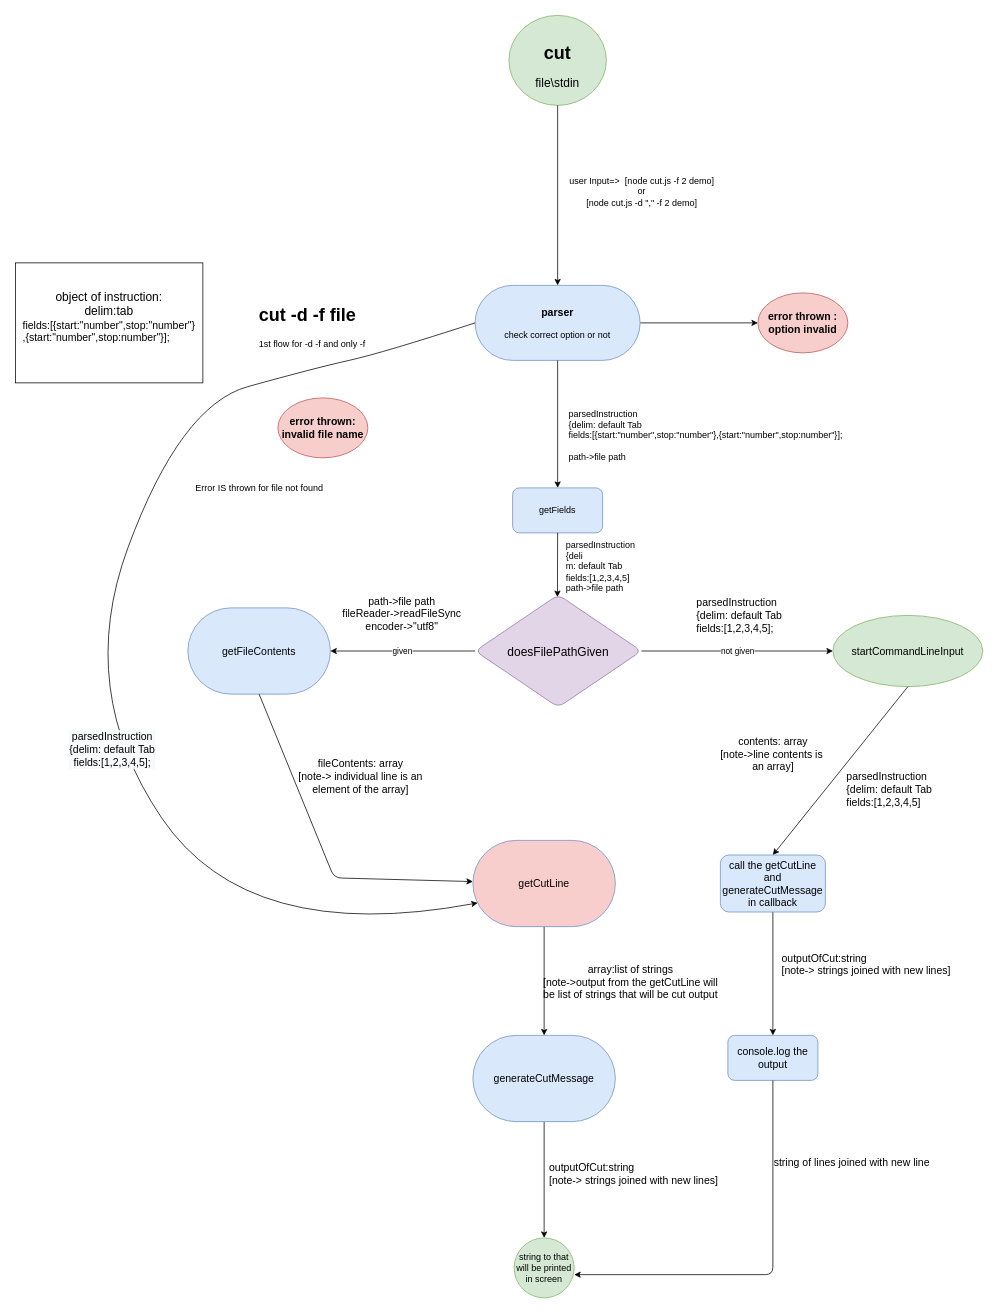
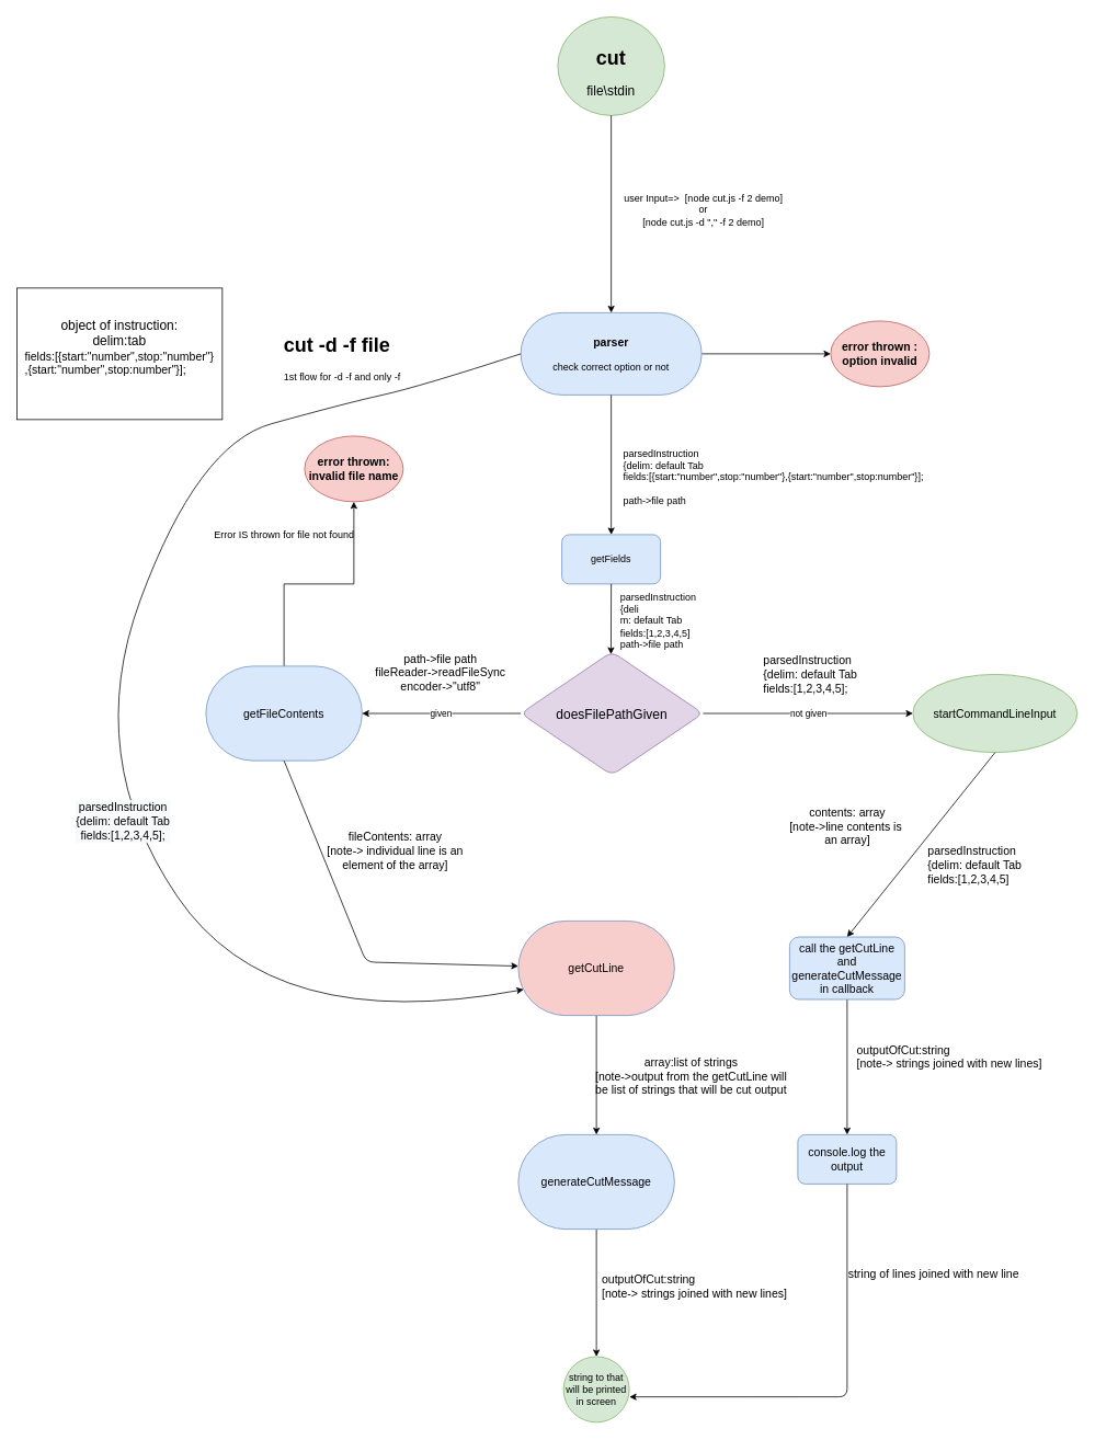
  <mxCell id="0" />
  <mxCell id="1" parent="0" />
  <mxCell id="2" value="&lt;h1&gt;cut&lt;/h1&gt;&lt;div style=&quot;font-size: 16px&quot;&gt;file\stdin&lt;/div&gt;" style="ellipse;whiteSpace=wrap;html=1;fillColor=#d5e8d4;strokeColor=#82b366;" parent="1" vertex="1"><mxGeometry x="678" y="20" width="130" height="120" as="geometry" /></mxCell>
  <mxCell id="3" value="" style="edgeStyle=orthogonalEdgeStyle;rounded=0;orthogonalLoop=1;jettySize=auto;html=1;entryX=0;entryY=0.5;entryDx=0;entryDy=0;" parent="1" source="4" target="7" edge="1"><mxGeometry relative="1" as="geometry"><mxPoint x="930" y="620" as="targetPoint" /></mxGeometry></mxCell>
  <mxCell id="4" value="&lt;h3&gt;parser&lt;/h3&gt;&lt;div&gt;check correct option or not&lt;/div&gt;&lt;div&gt;&lt;br&gt;&lt;/div&gt;" style="rounded=1;whiteSpace=wrap;html=1;fillColor=#dae8fc;strokeColor=#6c8ebf;arcSize=50;" parent="1" vertex="1"><mxGeometry x="633" y="380" width="220" height="100" as="geometry" /></mxCell>
  <mxCell id="5" value="" style="endArrow=classic;html=1;exitX=0.5;exitY=1;exitDx=0;exitDy=0;entryX=0.5;entryY=0;entryDx=0;entryDy=0;" parent="1" source="2" target="4" edge="1"><mxGeometry width="50" height="50" relative="1" as="geometry"><mxPoint x="710" y="570" as="sourcePoint" /><mxPoint x="760" y="520" as="targetPoint" /></mxGeometry></mxCell>
  <mxCell id="6" value="&lt;h1&gt;cut -d -f file&lt;/h1&gt;&lt;div&gt;1st flow for -d -f and only -f&amp;nbsp;&lt;/div&gt;" style="text;html=1;strokeColor=none;fillColor=none;spacing=5;spacingTop=-20;whiteSpace=wrap;overflow=hidden;rounded=0;" parent="1" vertex="1"><mxGeometry x="340" y="400" width="190" height="120" as="geometry" /></mxCell>
  <mxCell id="7" value="&lt;h3&gt;error thrown : option invalid&lt;/h3&gt;" style="ellipse;whiteSpace=wrap;html=1;fillColor=#f8cecc;strokeColor=#b85450;" parent="1" vertex="1"><mxGeometry x="1010" y="390" width="120" height="80" as="geometry" /></mxCell>
  <mxCell id="8" value="not given" style="edgeStyle=orthogonalEdgeStyle;rounded=0;orthogonalLoop=1;jettySize=auto;html=1;" parent="1" source="9" target="18" edge="1"><mxGeometry relative="1" as="geometry"><mxPoint x="940" y="825" as="targetPoint" /></mxGeometry></mxCell>
  <mxCell id="9" value="&lt;span style=&quot;font-size: 16px&quot;&gt;doesFilePathGiven&lt;/span&gt;" style="rhombus;whiteSpace=wrap;html=1;rounded=1;shadow=0;glass=0;comic=0;fillColor=#e1d5e7;strokeColor=#9673a6;" parent="1" vertex="1"><mxGeometry x="633" y="792.5" width="221.75" height="150" as="geometry" /></mxCell>
  <mxCell id="10" value="given" style="endArrow=classic;html=1;exitX=0;exitY=0.5;exitDx=0;exitDy=0;entryX=1;entryY=0.5;entryDx=0;entryDy=0;" parent="1" source="9" target="12" edge="1"><mxGeometry width="50" height="50" relative="1" as="geometry"><mxPoint x="570" y="835" as="sourcePoint" /><mxPoint x="540" y="825" as="targetPoint" /></mxGeometry></mxCell>
+ <mxCell id="11" value="" style="edgeStyle=orthogonalEdgeStyle;rounded=0;orthogonalLoop=1;jettySize=auto;html=1;entryX=0.5;entryY=1;entryDx=0;entryDy=0;" parent="1" source="12" target="25" edge="1"><mxGeometry relative="1" as="geometry"><mxPoint x="445" y="708.75" as="targetPoint" /></mxGeometry></mxCell>
  <mxCell id="12" value="&lt;font style=&quot;font-size: 14px&quot;&gt;getFileContents&lt;/font&gt;" style="rounded=1;whiteSpace=wrap;html=1;fillColor=#dae8fc;strokeColor=#6c8ebf;arcSize=50;" parent="1" vertex="1"><mxGeometry x="250" y="810" width="190" height="115" as="geometry" /></mxCell>
  <mxCell id="13" value="" style="edgeStyle=orthogonalEdgeStyle;rounded=0;orthogonalLoop=1;jettySize=auto;html=1;" parent="1" source="14" target="16" edge="1"><mxGeometry relative="1" as="geometry" /></mxCell>
  <mxCell id="14" value="&lt;font style=&quot;font-size: 14px&quot;&gt;getCutLine&lt;/font&gt;" style="rounded=1;whiteSpace=wrap;html=1;fillColor=#f8cecc;strokeColor=#6c8ebf;arcSize=50;" parent="1" vertex="1"><mxGeometry x="630" y="1120" width="190" height="115" as="geometry" /></mxCell>
  <mxCell id="15" value="" style="edgeStyle=orthogonalEdgeStyle;rounded=0;orthogonalLoop=1;jettySize=auto;html=1;entryX=0.5;entryY=0;entryDx=0;entryDy=0;" parent="1" source="16" target="26" edge="1"><mxGeometry relative="1" as="geometry"><mxPoint x="725" y="1510" as="targetPoint" /></mxGeometry></mxCell>
  <mxCell id="16" value="&lt;font style=&quot;font-size: 14px&quot;&gt;generateCutMessage&lt;/font&gt;" style="rounded=1;whiteSpace=wrap;html=1;fillColor=#dae8fc;strokeColor=#6c8ebf;arcSize=50;" parent="1" vertex="1"><mxGeometry x="630" y="1380" width="190" height="115" as="geometry" /></mxCell>
  <mxCell id="17" value="" style="endArrow=classic;html=1;fontSize=14;exitX=0.5;exitY=1;exitDx=0;exitDy=0;" parent="1" source="12" target="14" edge="1"><mxGeometry width="50" height="50" relative="1" as="geometry"><mxPoint x="340" y="1310" as="sourcePoint" /><mxPoint x="390" y="1260" as="targetPoint" /><Array as="points"><mxPoint x="445" y="1170" /></Array></mxGeometry></mxCell>
  <mxCell id="18" value="&lt;font style=&quot;font-size: 14px&quot;&gt;startCommandLineInput&lt;/font&gt;" style="ellipse;whiteSpace=wrap;html=1;fillColor=#d5e8d4;strokeColor=#82b366;" parent="1" vertex="1"><mxGeometry x="1110" y="820" width="200" height="95" as="geometry" /></mxCell>
  <mxCell id="19" value="&lt;div style=&quot;background-color: rgb(248 , 249 , 250)&quot;&gt;&lt;font style=&quot;font-size: 14px&quot;&gt;parsedInstruction&lt;/font&gt;&lt;/div&gt;&lt;div style=&quot;background-color: rgb(248 , 249 , 250)&quot;&gt;&lt;font style=&quot;font-size: 14px&quot;&gt;{delim: default Tab&lt;/font&gt;&lt;/div&gt;&lt;div style=&quot;background-color: rgb(248 , 249 , 250)&quot;&gt;&lt;font style=&quot;font-size: 14px&quot;&gt;fields:[1,2,3,4,5];&lt;/font&gt;&lt;/div&gt;" style="curved=1;endArrow=classic;html=1;fontSize=14;entryX=0.034;entryY=0.725;entryDx=0;entryDy=0;exitX=0;exitY=0.5;exitDx=0;exitDy=0;entryPerimeter=0;align=center;" parent="1" source="4" target="14" edge="1"><mxGeometry x="0.182" y="-3" width="50" height="50" relative="1" as="geometry"><mxPoint x="340" y="1310" as="sourcePoint" /><mxPoint x="390" y="1260" as="targetPoint" /><Array as="points"><mxPoint x="510" y="470" /><mxPoint x="420" y="490" /><mxPoint x="240" y="540" /><mxPoint x="100" y="920" /><mxPoint y="1260" x="330" /></Array><mxPoint x="-1" as="offset" /></mxGeometry></mxCell>
  <mxCell id="20" value="&lt;font style=&quot;font-size: 16px&quot;&gt;object of instruction:&lt;br&gt;delim:tab&lt;br&gt;&lt;/font&gt;&lt;div style=&quot;text-align: left ; font-size: 14px&quot;&gt;&lt;font style=&quot;font-size: 14px&quot;&gt;fields:[{start:&quot;number&quot;,stop:&quot;number&quot;}&lt;/font&gt;&lt;/div&gt;&lt;div style=&quot;text-align: left ; font-size: 14px&quot;&gt;&lt;font style=&quot;font-size: 14px&quot;&gt;,{start:&quot;number&quot;,stop:number&quot;}];&lt;/font&gt;&lt;/div&gt;&lt;div style=&quot;font-size: 14px&quot;&gt;&lt;br style=&quot;white-space: nowrap&quot;&gt;&lt;/div&gt;" style="rounded=0;whiteSpace=wrap;html=1;" parent="1" vertex="1"><mxGeometry x="20" y="350" width="250" height="160" as="geometry" /></mxCell>
  <mxCell id="21" value="" style="endArrow=classic;html=1;exitX=0.5;exitY=1;exitDx=0;exitDy=0;entryX=0.5;entryY=0;entryDx=0;entryDy=0;" parent="1" source="18" target="23" edge="1"><mxGeometry width="50" height="50" relative="1" as="geometry"><mxPoint x="1000" y="1000" as="sourcePoint" /><mxPoint x="1030" y="960" as="targetPoint" /></mxGeometry></mxCell>
  <mxCell id="22" value="" style="edgeStyle=orthogonalEdgeStyle;rounded=0;orthogonalLoop=1;jettySize=auto;html=1;" parent="1" source="23" target="24" edge="1"><mxGeometry relative="1" as="geometry" /></mxCell>
  <mxCell id="23" value="&lt;font style=&quot;font-size: 14px&quot;&gt;call the getCutLine and generateCutMessage in callback&lt;/font&gt;" style="rounded=1;whiteSpace=wrap;html=1;fillColor=#dae8fc;strokeColor=#6c8ebf;" parent="1" vertex="1"><mxGeometry x="960" y="1139.5" width="140" height="76" as="geometry" /></mxCell>
  <mxCell id="24" value="&lt;font style=&quot;font-size: 14px&quot;&gt;console.log the output&lt;/font&gt;" style="rounded=1;whiteSpace=wrap;html=1;fillColor=#dae8fc;strokeColor=#6c8ebf;" parent="1" vertex="1"><mxGeometry x="970" y="1380" width="120" height="60" as="geometry" /></mxCell>
  <mxCell id="25" value="&lt;font style=&quot;font-size: 14px&quot;&gt;&lt;b&gt;error thrown:&lt;br&gt;invalid file name&lt;/b&gt;&lt;/font&gt;" style="ellipse;whiteSpace=wrap;html=1;fillColor=#f8cecc;strokeColor=#b85450;" parent="1" vertex="1"><mxGeometry x="370" y="530" width="120" height="80" as="geometry" /></mxCell>
  <mxCell id="26" value="string to that will be printed in screen" style="ellipse;whiteSpace=wrap;html=1;aspect=fixed;fillColor=#d5e8d4;strokeColor=#82b366;" parent="1" vertex="1"><mxGeometry x="685" y="1650" width="80" height="80" as="geometry" /></mxCell>
  <mxCell id="27" value="user Input=&amp;gt;&amp;nbsp; [node cut.js -f 2 demo]&lt;br&gt;or&lt;br&gt;[node cut.js -d &quot;,&quot; -f 2 demo]" style="text;html=1;align=center;verticalAlign=middle;resizable=0;points=[];;autosize=1;" parent="1" vertex="1"><mxGeometry x="750" y="230" width="210" height="50" as="geometry" /></mxCell>
  <mxCell id="28" value="&lt;div style=&quot;text-align: left&quot;&gt;&lt;span&gt;parsedInstruction&lt;/span&gt;&lt;/div&gt;&lt;div style=&quot;text-align: left&quot;&gt;&lt;span&gt;{delim: default Tab&lt;/span&gt;&lt;/div&gt;&lt;div style=&quot;text-align: left&quot;&gt;&lt;span&gt;fields:[{start:&quot;number&quot;,stop:&quot;number&quot;},{start:&quot;number&quot;,stop:number&quot;}];&lt;/span&gt;&lt;/div&gt;&lt;div style=&quot;text-align: left&quot;&gt;&lt;span style=&quot;font-size: 12px&quot;&gt;&lt;br&gt;&lt;/span&gt;&lt;/div&gt;&lt;div style=&quot;text-align: left&quot;&gt;&lt;span style=&quot;font-size: 12px&quot;&gt;path-&amp;gt;file path&lt;/span&gt;&lt;/div&gt;" style="text;html=1;align=center;verticalAlign=middle;resizable=0;points=[];;autosize=1;" parent="1" vertex="1"><mxGeometry x="750" y="545" width="380" height="70" as="geometry" /></mxCell>
  <mxCell id="29" value="&lt;font style=&quot;font-size: 14px&quot;&gt;path-&amp;gt;file path&lt;br&gt;fileReader-&amp;gt;readFileSync&lt;br&gt;encoder-&amp;gt;&quot;utf8&quot;&lt;/font&gt;" style="text;html=1;align=center;verticalAlign=middle;resizable=0;points=[];;autosize=1;" parent="1" vertex="1"><mxGeometry x="450" y="792.5" width="170" height="50" as="geometry" /></mxCell>
  <mxCell id="30" value="&lt;div style=&quot;text-align: left ; font-size: 14px&quot;&gt;&lt;font style=&quot;font-size: 14px&quot;&gt;parsedInstruction&lt;/font&gt;&lt;/div&gt;&lt;div style=&quot;text-align: left ; font-size: 14px&quot;&gt;&lt;font style=&quot;font-size: 14px&quot;&gt;{delim: default Tab&lt;/font&gt;&lt;/div&gt;&lt;div style=&quot;text-align: left ; font-size: 14px&quot;&gt;&lt;font style=&quot;font-size: 14px&quot;&gt;fields:[1,2,3,4,5&lt;/font&gt;&lt;span&gt;];&lt;/span&gt;&lt;/div&gt;&lt;div style=&quot;font-size: 14px&quot;&gt;&lt;br&gt;&lt;/div&gt;" style="text;html=1;align=center;verticalAlign=middle;resizable=0;points=[];;autosize=1;" parent="1" vertex="1"><mxGeometry x="920" y="797.5" width="130" height="60" as="geometry" /></mxCell>
  <mxCell id="31" value="&lt;div style=&quot;text-align: left ; font-size: 14px&quot;&gt;&lt;font style=&quot;font-size: 14px&quot;&gt;parsedInstruction&lt;/font&gt;&lt;/div&gt;&lt;div style=&quot;text-align: left ; font-size: 14px&quot;&gt;&lt;font style=&quot;font-size: 14px&quot;&gt;{delim: default Tab&lt;/font&gt;&lt;/div&gt;&lt;div style=&quot;text-align: left ; font-size: 14px&quot;&gt;&lt;font style=&quot;font-size: 14px&quot;&gt;fields:[1,2,3,4,5]&lt;/font&gt;&lt;/div&gt;&lt;div style=&quot;font-size: 14px&quot;&gt;&lt;br&gt;&lt;/div&gt;" style="text;html=1;align=center;verticalAlign=middle;resizable=0;points=[];;autosize=1;" parent="1" vertex="1"><mxGeometry x="1120" y="1030" width="130" height="60" as="geometry" /></mxCell>
  <mxCell id="32" value="Error IS thrown for file not found" style="text;html=1;align=center;verticalAlign=middle;resizable=0;points=[];;autosize=1;" parent="1" vertex="1"><mxGeometry x="250" y="640" width="190" height="20" as="geometry" /></mxCell>
  <mxCell id="33" value="&lt;font style=&quot;font-size: 14px&quot;&gt;fileContents: array&lt;br&gt;[note-&amp;gt; individual line is an&lt;br&gt;element of the array]&lt;/font&gt;" style="text;html=1;align=center;verticalAlign=middle;resizable=0;points=[];;autosize=1;" parent="1" vertex="1"><mxGeometry x="390" y="1010" width="180" height="50" as="geometry" /></mxCell>
  <mxCell id="34" value="&lt;font style=&quot;font-size: 14px&quot;&gt;contents: array&lt;br&gt;[note-&amp;gt;line contents is&amp;nbsp;&lt;br&gt;an array]&lt;/font&gt;" style="text;html=1;align=center;verticalAlign=middle;resizable=0;points=[];;autosize=1;" parent="1" vertex="1"><mxGeometry x="950" y="980" width="160" height="50" as="geometry" /></mxCell>
  <mxCell id="35" value="&lt;font style=&quot;font-size: 14px&quot;&gt;outputOfCut:string&lt;br&gt;[note-&amp;gt; strings joined with new lines]&lt;/font&gt;" style="text;html=1;align=left;verticalAlign=middle;resizable=0;points=[];;autosize=1;" parent="1" vertex="1"><mxGeometry x="1040" y="1270" width="240" height="30" as="geometry" /></mxCell>
  <mxCell id="36" value="&lt;font style=&quot;font-size: 14px&quot;&gt;array:list of strings&lt;br&gt;[note-&amp;gt;output from the getCutLine will &lt;br&gt;be list of strings that will be cut output&lt;/font&gt;" style="text;html=1;align=center;verticalAlign=middle;resizable=0;points=[];;autosize=1;" parent="1" vertex="1"><mxGeometry x="715" y="1284" width="250" height="50" as="geometry" /></mxCell>
  <mxCell id="37" value="&lt;font style=&quot;font-size: 14px&quot;&gt;&lt;span&gt;outputOfCut:string&lt;/span&gt;&lt;br&gt;&lt;span&gt;[note-&amp;gt; strings joined with new lines]&lt;/span&gt;&lt;/font&gt;" style="text;html=1;align=left;verticalAlign=middle;resizable=0;points=[];;autosize=1;" parent="1" vertex="1"><mxGeometry x="730" y="1548.57" width="240" height="30" as="geometry" /></mxCell>
  <mxCell id="38" value="" style="endArrow=classic;html=1;exitX=0.5;exitY=1;exitDx=0;exitDy=0;entryX=1.002;entryY=0.613;entryDx=0;entryDy=0;entryPerimeter=0;" parent="1" source="24" target="26" edge="1"><mxGeometry width="50" height="50" relative="1" as="geometry"><mxPoint x="1040" y="1470" as="sourcePoint" /><mxPoint x="1095" y="1430" as="targetPoint" /><Array as="points"><mxPoint x="1030" y="1699" /></Array></mxGeometry></mxCell>
  <mxCell id="39" value="&lt;font style=&quot;font-size: 14px&quot;&gt;string of lines joined with new line&lt;/font&gt;" style="text;html=1;align=center;verticalAlign=middle;resizable=0;points=[];;autosize=1;" parent="1" vertex="1"><mxGeometry x="1025" y="1540" width="220" height="20" as="geometry" /></mxCell>
  <mxCell id="40" value="getFields" style="rounded=1;whiteSpace=wrap;html=1;fillColor=#dae8fc;strokeColor=#6c8ebf;" parent="1" vertex="1"><mxGeometry x="683" y="650" width="120" height="60" as="geometry" /></mxCell>
  <mxCell id="41" value="" style="endArrow=classic;html=1;exitX=0.5;exitY=1;exitDx=0;exitDy=0;entryX=0.5;entryY=0;entryDx=0;entryDy=0;" parent="1" source="4" target="40" edge="1"><mxGeometry width="50" height="50" relative="1" as="geometry"><mxPoint x="440" y="1800" as="sourcePoint" /><mxPoint x="730" y="740" as="targetPoint" /></mxGeometry></mxCell>
  <mxCell id="42" value="" style="endArrow=classic;html=1;exitX=0.5;exitY=1;exitDx=0;exitDy=0;entryX=0.495;entryY=0.02;entryDx=0;entryDy=0;entryPerimeter=0;" parent="1" source="40" target="9" edge="1"><mxGeometry width="50" height="50" relative="1" as="geometry"><mxPoint x="530" y="1800" as="sourcePoint" /><mxPoint x="580" y="1750" as="targetPoint" /></mxGeometry></mxCell>
  <mxCell id="43" value="&lt;div style=&quot;text-align: left&quot;&gt;parsedInstruction&lt;/div&gt;&lt;div style=&quot;text-align: left&quot;&gt;{deli&lt;/div&gt;&lt;div style=&quot;text-align: left&quot;&gt;m: default Tab&lt;/div&gt;&lt;div style=&quot;text-align: left&quot;&gt;fields:[1,2,3,4,5]&lt;/div&gt;&lt;div style=&quot;text-align: left&quot;&gt;path-&amp;gt;file path&lt;/div&gt;" style="text;html=1;align=center;verticalAlign=middle;resizable=0;points=[];;autosize=1;" parent="1" vertex="1"><mxGeometry x="744.75" y="720" width="110" height="70" as="geometry" /></mxCell>
